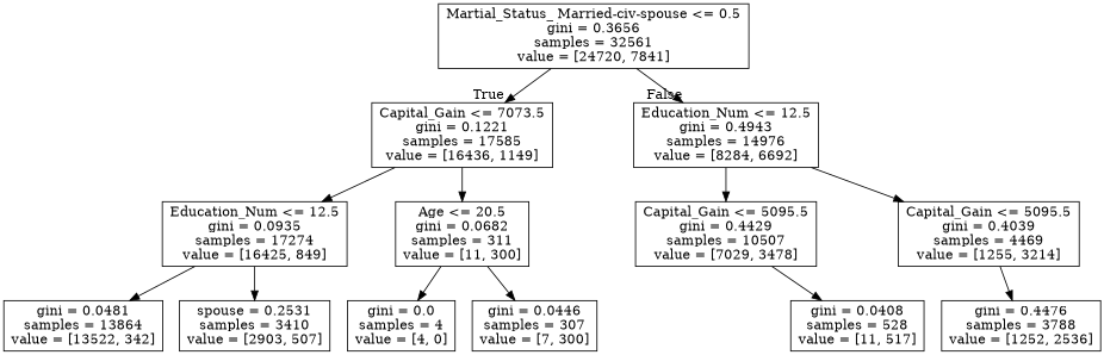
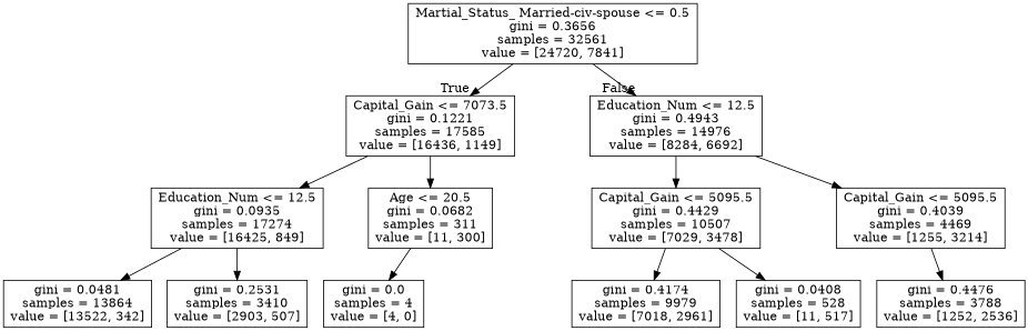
  digraph {
    node [shape=box]
    n1 [label="Martial_Status_ Married-civ-spouse <= 0.5\ngini = 0.3656\nsamples = 32561\nvalue = [24720, 7841]"]
    n2 [label="Capital_Gain <= 7073.5\ngini = 0.1221\nsamples = 17585\nvalue = [16436, 1149]"]
    n3 [label="Education_Num <= 12.5\ngini = 0.4943\nsamples = 14976\nvalue = [8284, 6692]"]
    n4 [label="Education_Num <= 12.5\ngini = 0.0935\nsamples = 17274\nvalue = [16425, 849]"]
    n5 [label="Age <= 20.5\ngini = 0.0682\nsamples = 311\nvalue = [11, 300]"]
    n6 [label="Capital_Gain <= 5095.5\ngini = 0.4429\nsamples = 10507\nvalue = [7029, 3478]"]
    n7 [label="Capital_Gain <= 5095.5\ngini = 0.4039\nsamples = 4469\nvalue = [1255, 3214]"]
    n8 [label="gini = 0.0481\nsamples = 13864\nvalue = [13522, 342]"]
-   n9 [label="spouse = 0.2531\nsamples = 3410\nvalue = [2903, 507]"]
+   n9 [label="gini = 0.2531\nsamples = 3410\nvalue = [2903, 507]"]
    n10 [label="gini = 0.0\nsamples = 4\nvalue = [4, 0]"]
-   n11 [label="gini = 0.0446\nsamples = 307\nvalue = [7, 300]"]
+   n12 [label="gini = 0.4174\nsamples = 9979\nvalue = [7018, 2961]"]
    n13 [label="gini = 0.0408\nsamples = 528\nvalue = [11, 517]"]
    n14 [label="gini = 0.4476\nsamples = 3788\nvalue = [1252, 2536]"]
    n1 -> n2 [headlabel=True labelangle=45 labeldistance=2.5]
    n1 -> n3 [headlabel=False labelangle=-45 labeldistance=2.5]
    n2 -> n4
    n2 -> n5
    n3 -> n6
    n3 -> n7
    n4 -> n8
    n4 -> n9
    n5 -> n10
-   n5 -> n11
+   n6 -> n12
    n6 -> n13
    n7 -> n14
  }
